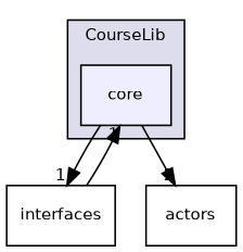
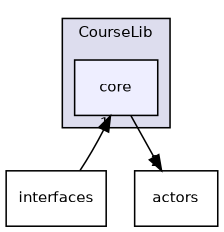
  digraph {
    compound=true
    node [fontname=Helvetica fontsize=10 shape=box]
    edge [headlabel=1 labeldistance=1.5 labelfontname=Helvetica labelfontsize=10]
    n1 [fillcolor="#eeeeff" label=core pencolor=black style=filled]
    n2 [label=interfaces]
    n3 [label=actors]
    subgraph cluster_1 {
      bgcolor="#ddddee"
      fontname=Helvetica
      fontsize=10
      label=CourseLib
      pencolor=black
      n1
    }
-   n1 -> n2
    n1 -> n3 [headlabel=2]
    n2 -> n1
  }
